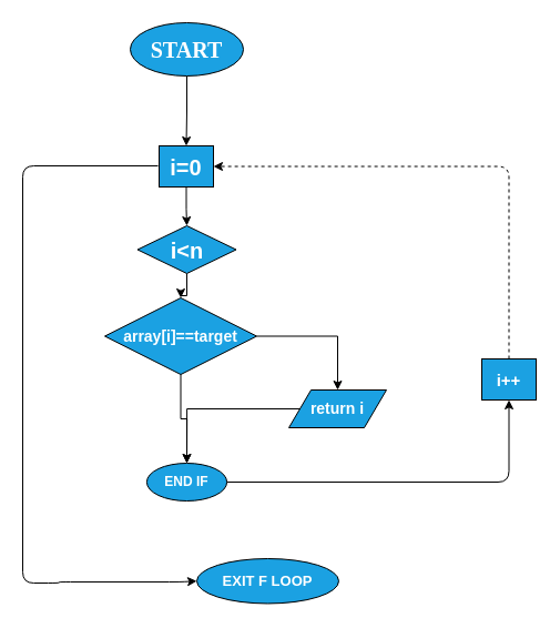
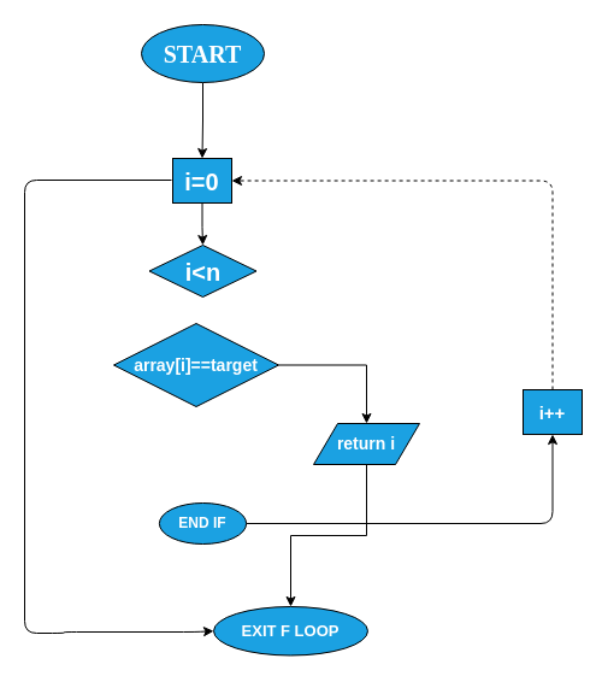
  <mxCell id="0" />
  <mxCell id="1" parent="0" />
  <mxCell id="2" value="" style="edgeStyle=orthogonalEdgeStyle;rounded=0;orthogonalLoop=1;jettySize=auto;html=1;fontColor=#ffffff;" edge="1" parent="1" source="3" target="5"><mxGeometry relative="1" as="geometry" /></mxCell>
  <mxCell id="3" value="&lt;font style=&quot;font-size: 20px&quot; face=&quot;Verdana&quot;&gt;&lt;b&gt;START&lt;/b&gt;&lt;/font&gt;" style="ellipse;whiteSpace=wrap;html=1;labelBackgroundColor=none;fontColor=#ffffff;fillColor=#1ba1e2;" vertex="1" parent="1"><mxGeometry x="117" y="20" width="102" height="48" as="geometry" /></mxCell>
  <mxCell id="4" value="" style="edgeStyle=orthogonalEdgeStyle;rounded=0;orthogonalLoop=1;jettySize=auto;html=1;fontColor=#ffffff;" edge="1" parent="1" source="5" target="7"><mxGeometry relative="1" as="geometry" /></mxCell>
  <mxCell id="5" value="&lt;font style=&quot;font-size: 20px&quot;&gt;&lt;b&gt;i=0&lt;/b&gt;&lt;/font&gt;" style="rounded=0;whiteSpace=wrap;html=1;labelBackgroundColor=none;fontColor=#ffffff;fillColor=#1ba1e2;" vertex="1" parent="1"><mxGeometry x="143" y="131" width="49" height="37" as="geometry" /></mxCell>
- <mxCell id="6" value="" style="edgeStyle=orthogonalEdgeStyle;rounded=0;orthogonalLoop=1;jettySize=auto;html=1;fontColor=#ffffff;" edge="1" parent="1" source="7" target="10"><mxGeometry relative="1" as="geometry" /></mxCell>
  <mxCell id="7" value="&lt;b&gt;&lt;font style=&quot;font-size: 20px&quot;&gt;i&amp;lt;n&lt;/font&gt;&lt;/b&gt;" style="rhombus;whiteSpace=wrap;html=1;labelBackgroundColor=none;fontColor=#ffffff;fillColor=#1ba1e2;" vertex="1" parent="1"><mxGeometry x="123.5" y="203" width="89" height="43" as="geometry" /></mxCell>
  <mxCell id="8" value="" style="edgeStyle=orthogonalEdgeStyle;rounded=0;orthogonalLoop=1;jettySize=auto;html=1;fontColor=#ffffff;" edge="1" parent="1" source="10" target="12"><mxGeometry relative="1" as="geometry" /></mxCell>
- <mxCell id="9" value="" style="edgeStyle=orthogonalEdgeStyle;rounded=0;orthogonalLoop=1;jettySize=auto;html=1;fontColor=#ffffff;" edge="1" parent="1" source="10" target="13"><mxGeometry relative="1" as="geometry" /></mxCell>
  <mxCell id="10" value="&lt;b&gt;&lt;font style=&quot;font-size: 14px&quot;&gt;array[i]==target&lt;/font&gt;&lt;/b&gt;" style="rhombus;whiteSpace=wrap;html=1;labelBackgroundColor=none;fontColor=#ffffff;fillColor=#1ba1e2;" vertex="1" parent="1"><mxGeometry x="94" y="268" width="137" height="69" as="geometry" /></mxCell>
- <mxCell id="11" value="" style="edgeStyle=orthogonalEdgeStyle;rounded=0;orthogonalLoop=1;jettySize=auto;html=1;fontColor=#ffffff;" edge="1" parent="1" source="12" target="13"><mxGeometry relative="1" as="geometry" /></mxCell>
+ <mxCell id="11" value="" style="edgeStyle=orthogonalEdgeStyle;rounded=0;orthogonalLoop=1;jettySize=auto;html=1;fontColor=#ffffff;" edge="1" parent="1" source="12" target="17"><mxGeometry relative="1" as="geometry" /></mxCell>
  <mxCell id="12" value="&lt;b&gt;&lt;font style=&quot;font-size: 14px&quot;&gt;return i&lt;br&gt;&lt;/font&gt;&lt;/b&gt;" style="shape=parallelogram;perimeter=parallelogramPerimeter;whiteSpace=wrap;html=1;fixedSize=1;labelBackgroundColor=none;fontColor=#ffffff;fillColor=#1ba1e2;" vertex="1" parent="1"><mxGeometry x="260" y="351" width="88" height="34" as="geometry" /></mxCell>
  <mxCell id="13" value="&lt;b&gt;END IF&lt;br&gt;&lt;/b&gt;" style="ellipse;whiteSpace=wrap;html=1;labelBackgroundColor=none;fontColor=#ffffff;fillColor=#1ba1e2;" vertex="1" parent="1"><mxGeometry x="131.88" y="417" width="72.25" height="34" as="geometry" /></mxCell>
  <mxCell id="14" value="&lt;font style=&quot;font-size: 15px&quot;&gt;&lt;b&gt;i++&lt;/b&gt;&lt;/font&gt;" style="rounded=0;whiteSpace=wrap;html=1;labelBackgroundColor=none;fontColor=#ffffff;fillColor=#1ba1e2;" vertex="1" parent="1"><mxGeometry x="434" y="323" width="49" height="37" as="geometry" /></mxCell>
  <mxCell id="15" value="" style="edgeStyle=segmentEdgeStyle;endArrow=classic;html=1;fontColor=#ffffff;entryX=1;entryY=0.5;entryDx=0;entryDy=0;exitX=0.5;exitY=0;exitDx=0;exitDy=0;dashed=1;" edge="1" parent="1" source="14" target="5"><mxGeometry width="50" height="50" relative="1" as="geometry"><mxPoint x="356" y="196" as="sourcePoint" /><mxPoint x="406" y="146" as="targetPoint" /><Array as="points"><mxPoint x="458" y="150" /></Array></mxGeometry></mxCell>
  <mxCell id="16" value="" style="edgeStyle=segmentEdgeStyle;endArrow=classic;html=1;fontColor=#ffffff;entryX=0.5;entryY=1;entryDx=0;entryDy=0;exitX=1;exitY=0.5;exitDx=0;exitDy=0;" edge="1" parent="1" source="13" target="14"><mxGeometry width="50" height="50" relative="1" as="geometry"><mxPoint x="410" y="442" as="sourcePoint" /><mxPoint x="460" y="392" as="targetPoint" /></mxGeometry></mxCell>
  <mxCell id="17" value="&lt;font style=&quot;font-size: 13px&quot;&gt;&lt;b&gt;EXIT F LOOP&lt;/b&gt;&lt;/font&gt;" style="ellipse;whiteSpace=wrap;html=1;labelBackgroundColor=none;fontColor=#ffffff;fillColor=#1ba1e2;" vertex="1" parent="1"><mxGeometry x="177" y="503" width="127.99" height="40.47" as="geometry" /></mxCell>
  <mxCell id="18" value="" style="edgeStyle=segmentEdgeStyle;endArrow=classic;html=1;fontColor=#ffffff;entryX=0;entryY=0.5;entryDx=0;entryDy=0;" edge="1" parent="1" target="17"><mxGeometry width="50" height="50" relative="1" as="geometry"><mxPoint x="142" y="149" as="sourcePoint" /><mxPoint x="173" y="505" as="targetPoint" /><Array as="points"><mxPoint x="20" y="149" /><mxPoint x="20" y="525" /><mxPoint x="53" y="525" /><mxPoint x="53" y="524" /><mxPoint x="162" y="524" /></Array></mxGeometry></mxCell>
